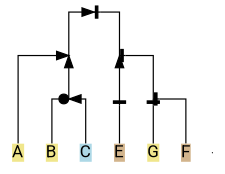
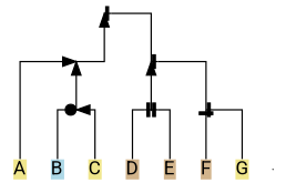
  digraph {
    fontname=Roboto
    rankdir=BT
    splines=ortho
    node [fillcolor=tan fontname=Roboto shape=plain style=filled]
    edge [arrowhead=tee fontname=Roboto]
    n1 [fillcolor=khaki label=A]
-   n2 [fillcolor=lightblue label=C]
-   n3 [fillcolor=khaki label=B]
+   n2 [fillcolor=khaki label=C]
+   n3 [fillcolor=lightblue label=B]
    n4 [label=E]
+   n5 [label=D]
    n6 [fillcolor=khaki label=G]
    n7 [label=F]
    p1 [fillcolor=lightblue fixedsize=true height=0.0001 shape=point width=0.001]
    p2 [fixedsize=true height=0.0001 shape=point width=0.001]
    p3 [fixedsize=true height=0.0001 shape=point width=0.001]
    p4 [fixedsize=true height=0.0001 shape=point width=0.001]
    p5 [fillcolor=khaki fixedsize=true height=0.0001 shape=point width=0.001]
    p6 [fillcolor=lightblue fixedsize=true height=0.0001 shape=point width=0.001]
    p7 [fixedsize=true height=0.0001 shape=point width=0.001]
    subgraph sub_1 {
      rank=same
      n1
      n2
      n3
      n4
+     n5
      n6
      n7
    }
    subgraph sub_2 {
      rank=same
      p1
      p2
      p3
    }
    subgraph sub_3 {
      rank=same
      p4
      p5
    }
    n1 -> p4 [arrowhead=normal]
    n2 -> p1 [arrowhead=normal]
    n3 -> p1 [arrowhead=dot]
    n4 -> p2
+   n5 -> p2
    n6 -> p3
    n7 -> p3
    p1 -> p4 [arrowhead=normal]
    p2 -> p5 [arrowhead=normal]
    p3 -> p5
    p4 -> p6 [arrowhead=normal]
    p5 -> p6
  }
